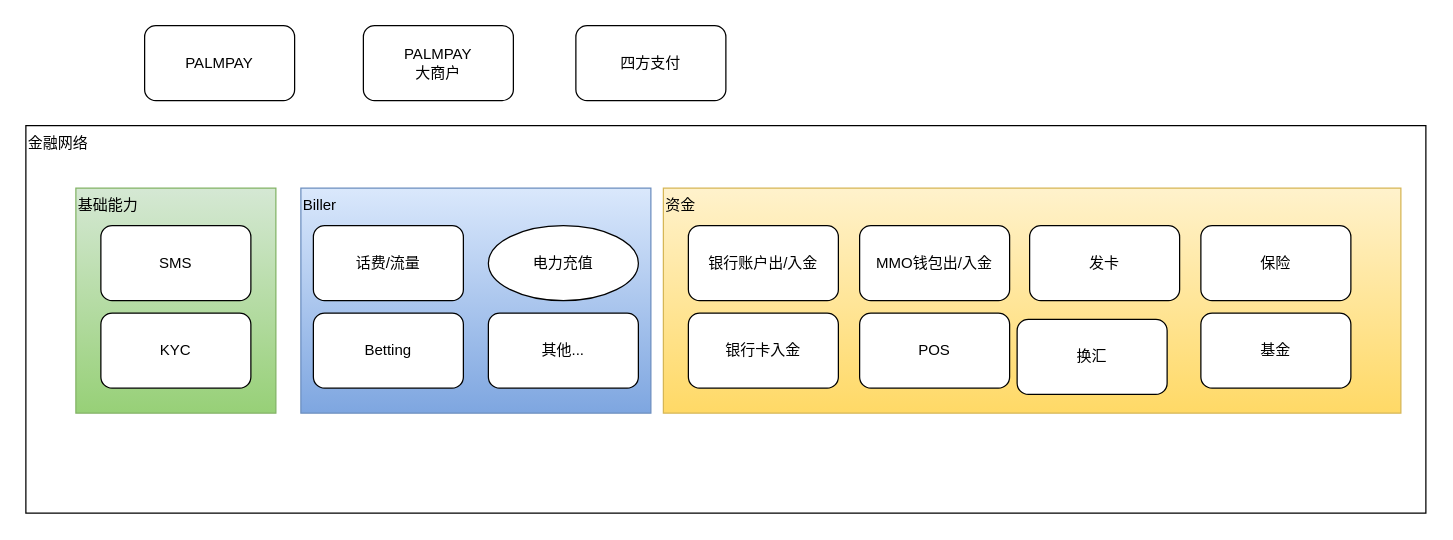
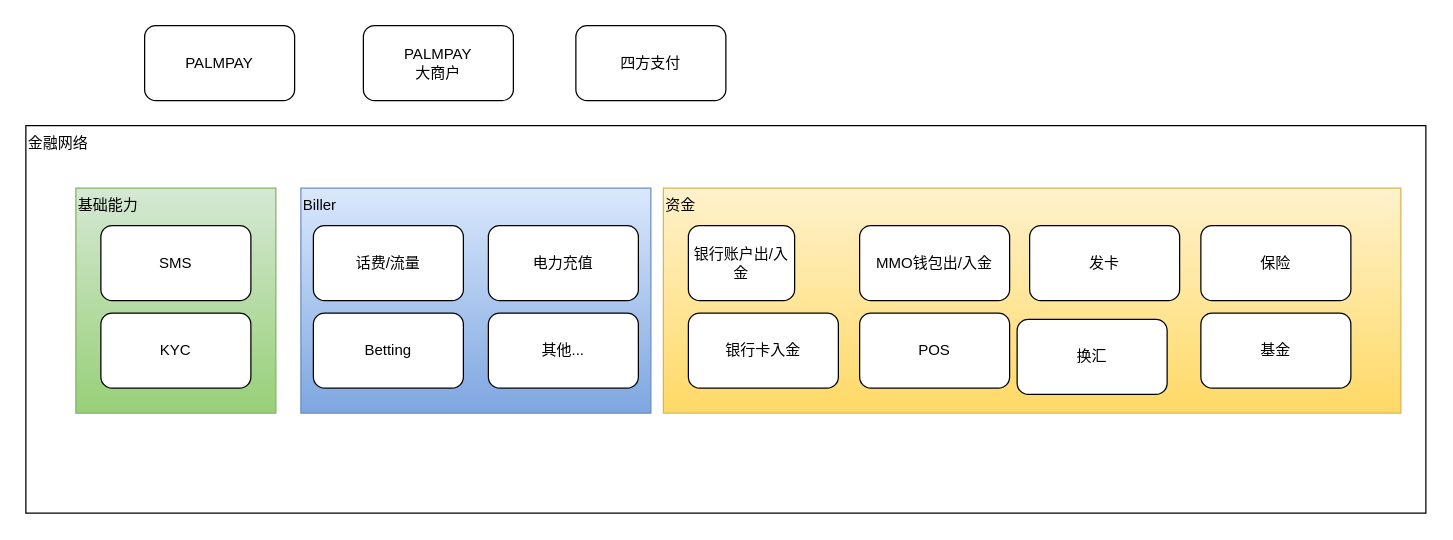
  <mxCell id="0" />
  <mxCell id="1" parent="0" />
  <mxCell id="2" value="PALMPAY" style="rounded=1;whiteSpace=wrap;html=1;" vertex="1" parent="1"><mxGeometry x="115" y="20" width="120" height="60" as="geometry" /></mxCell>
  <mxCell id="3" value="PALMPAY&lt;br&gt;大商户" style="rounded=1;whiteSpace=wrap;html=1;" vertex="1" parent="1"><mxGeometry x="290" y="20" width="120" height="60" as="geometry" /></mxCell>
  <mxCell id="4" value="四方支付" style="rounded=1;whiteSpace=wrap;html=1;" vertex="1" parent="1"><mxGeometry x="460" y="20" width="120" height="60" as="geometry" /></mxCell>
  <mxCell id="5" value="金融网络" style="rounded=0;whiteSpace=wrap;html=1;verticalAlign=top;align=left;" vertex="1" parent="1"><mxGeometry x="20" y="100" width="1120" height="310" as="geometry" /></mxCell>
  <mxCell id="6" value="基础能力" style="rounded=0;whiteSpace=wrap;html=1;align=left;verticalAlign=top;fillColor=#d5e8d4;gradientColor=#97d077;strokeColor=#82b366;" vertex="1" parent="1"><mxGeometry x="60" y="150" width="160" height="180" as="geometry" /></mxCell>
  <mxCell id="7" value="SMS" style="rounded=1;whiteSpace=wrap;html=1;" vertex="1" parent="1"><mxGeometry x="80" y="180" width="120" height="60" as="geometry" /></mxCell>
  <mxCell id="8" value="KYC" style="rounded=1;whiteSpace=wrap;html=1;" vertex="1" parent="1"><mxGeometry x="80" y="250" width="120" height="60" as="geometry" /></mxCell>
  <mxCell id="9" value="Biller" style="rounded=0;whiteSpace=wrap;html=1;align=left;verticalAlign=top;fillColor=#dae8fc;gradientColor=#7ea6e0;strokeColor=#6c8ebf;" vertex="1" parent="1"><mxGeometry x="240" y="150" width="280" height="180" as="geometry" /></mxCell>
  <mxCell id="10" value="资金" style="rounded=0;whiteSpace=wrap;html=1;align=left;verticalAlign=top;fillColor=#fff2cc;gradientColor=#ffd966;strokeColor=#d6b656;" vertex="1" parent="1"><mxGeometry x="530" y="150" width="590" height="180" as="geometry" /></mxCell>
  <mxCell id="11" value="话费/流量" style="rounded=1;whiteSpace=wrap;html=1;" vertex="1" parent="1"><mxGeometry x="250" y="180" width="120" height="60" as="geometry" /></mxCell>
  <mxCell id="12" value="Betting" style="rounded=1;whiteSpace=wrap;html=1;" vertex="1" parent="1"><mxGeometry x="250" y="250" width="120" height="60" as="geometry" /></mxCell>
- <mxCell id="13" value="电力充值" style="ellipse;whiteSpace=wrap;html=1;" vertex="1" parent="1"><mxGeometry x="390" y="180" width="120" height="60" as="geometry" /></mxCell>
+ <mxCell id="13" value="电力充值" style="rounded=1;whiteSpace=wrap;html=1;" vertex="1" parent="1"><mxGeometry x="390" y="180" width="120" height="60" as="geometry" /></mxCell>
  <mxCell id="14" value="其他..." style="rounded=1;whiteSpace=wrap;html=1;" vertex="1" parent="1"><mxGeometry x="390" y="250" width="120" height="60" as="geometry" /></mxCell>
- <mxCell id="15" value="银行账户出/入金" style="rounded=1;whiteSpace=wrap;html=1;" vertex="1" parent="1"><mxGeometry x="550" y="180" width="120" height="60" as="geometry" /></mxCell>
+ <mxCell id="15" value="银行账户出/入金" style="rounded=1;whiteSpace=wrap;html=1;" vertex="1" parent="1"><mxGeometry x="550" y="180" width="85" height="60" as="geometry" /></mxCell>
  <mxCell id="16" value="银行卡入金" style="rounded=1;whiteSpace=wrap;html=1;" vertex="1" parent="1"><mxGeometry x="550" y="250" width="120" height="60" as="geometry" /></mxCell>
  <mxCell id="17" value="MMO钱包出/入金" style="rounded=1;whiteSpace=wrap;html=1;" vertex="1" parent="1"><mxGeometry x="687" y="180" width="120" height="60" as="geometry" /></mxCell>
  <mxCell id="18" value="POS" style="rounded=1;whiteSpace=wrap;html=1;" vertex="1" parent="1"><mxGeometry x="687" y="250" width="120" height="60" as="geometry" /></mxCell>
  <mxCell id="19" value="发卡" style="rounded=1;whiteSpace=wrap;html=1;" vertex="1" parent="1"><mxGeometry x="823" y="180" width="120" height="60" as="geometry" /></mxCell>
  <mxCell id="20" value="换汇" style="rounded=1;whiteSpace=wrap;html=1;" vertex="1" parent="1"><mxGeometry x="813" y="255" width="120" height="60" as="geometry" /></mxCell>
  <mxCell id="21" value="保险" style="rounded=1;whiteSpace=wrap;html=1;" vertex="1" parent="1"><mxGeometry x="960" y="180" width="120" height="60" as="geometry" /></mxCell>
  <mxCell id="22" value="基金" style="rounded=1;whiteSpace=wrap;html=1;" vertex="1" parent="1"><mxGeometry x="960" y="250" width="120" height="60" as="geometry" /></mxCell>
